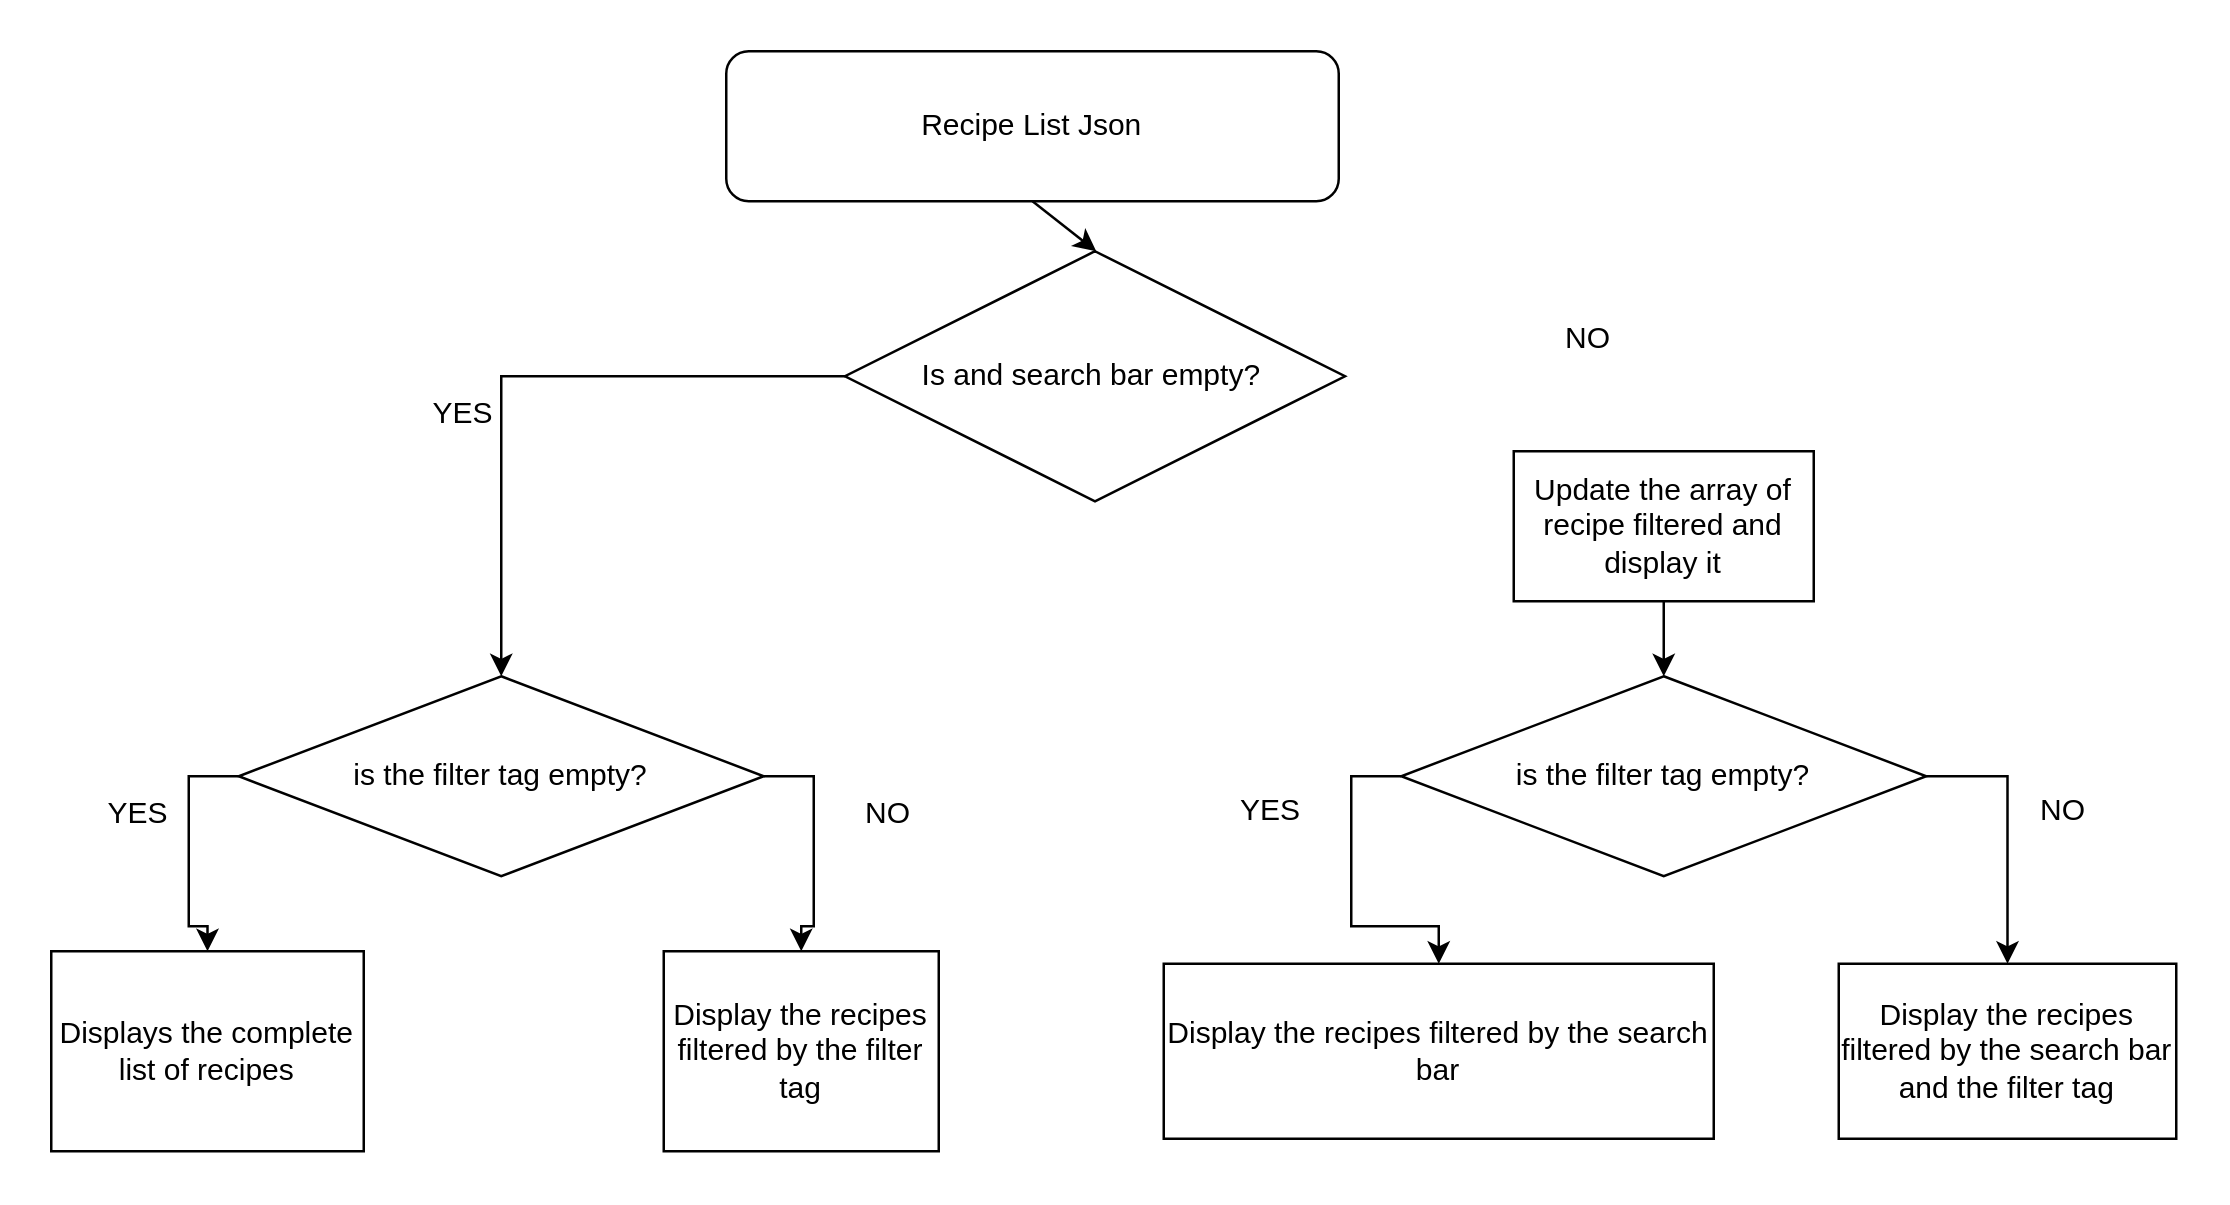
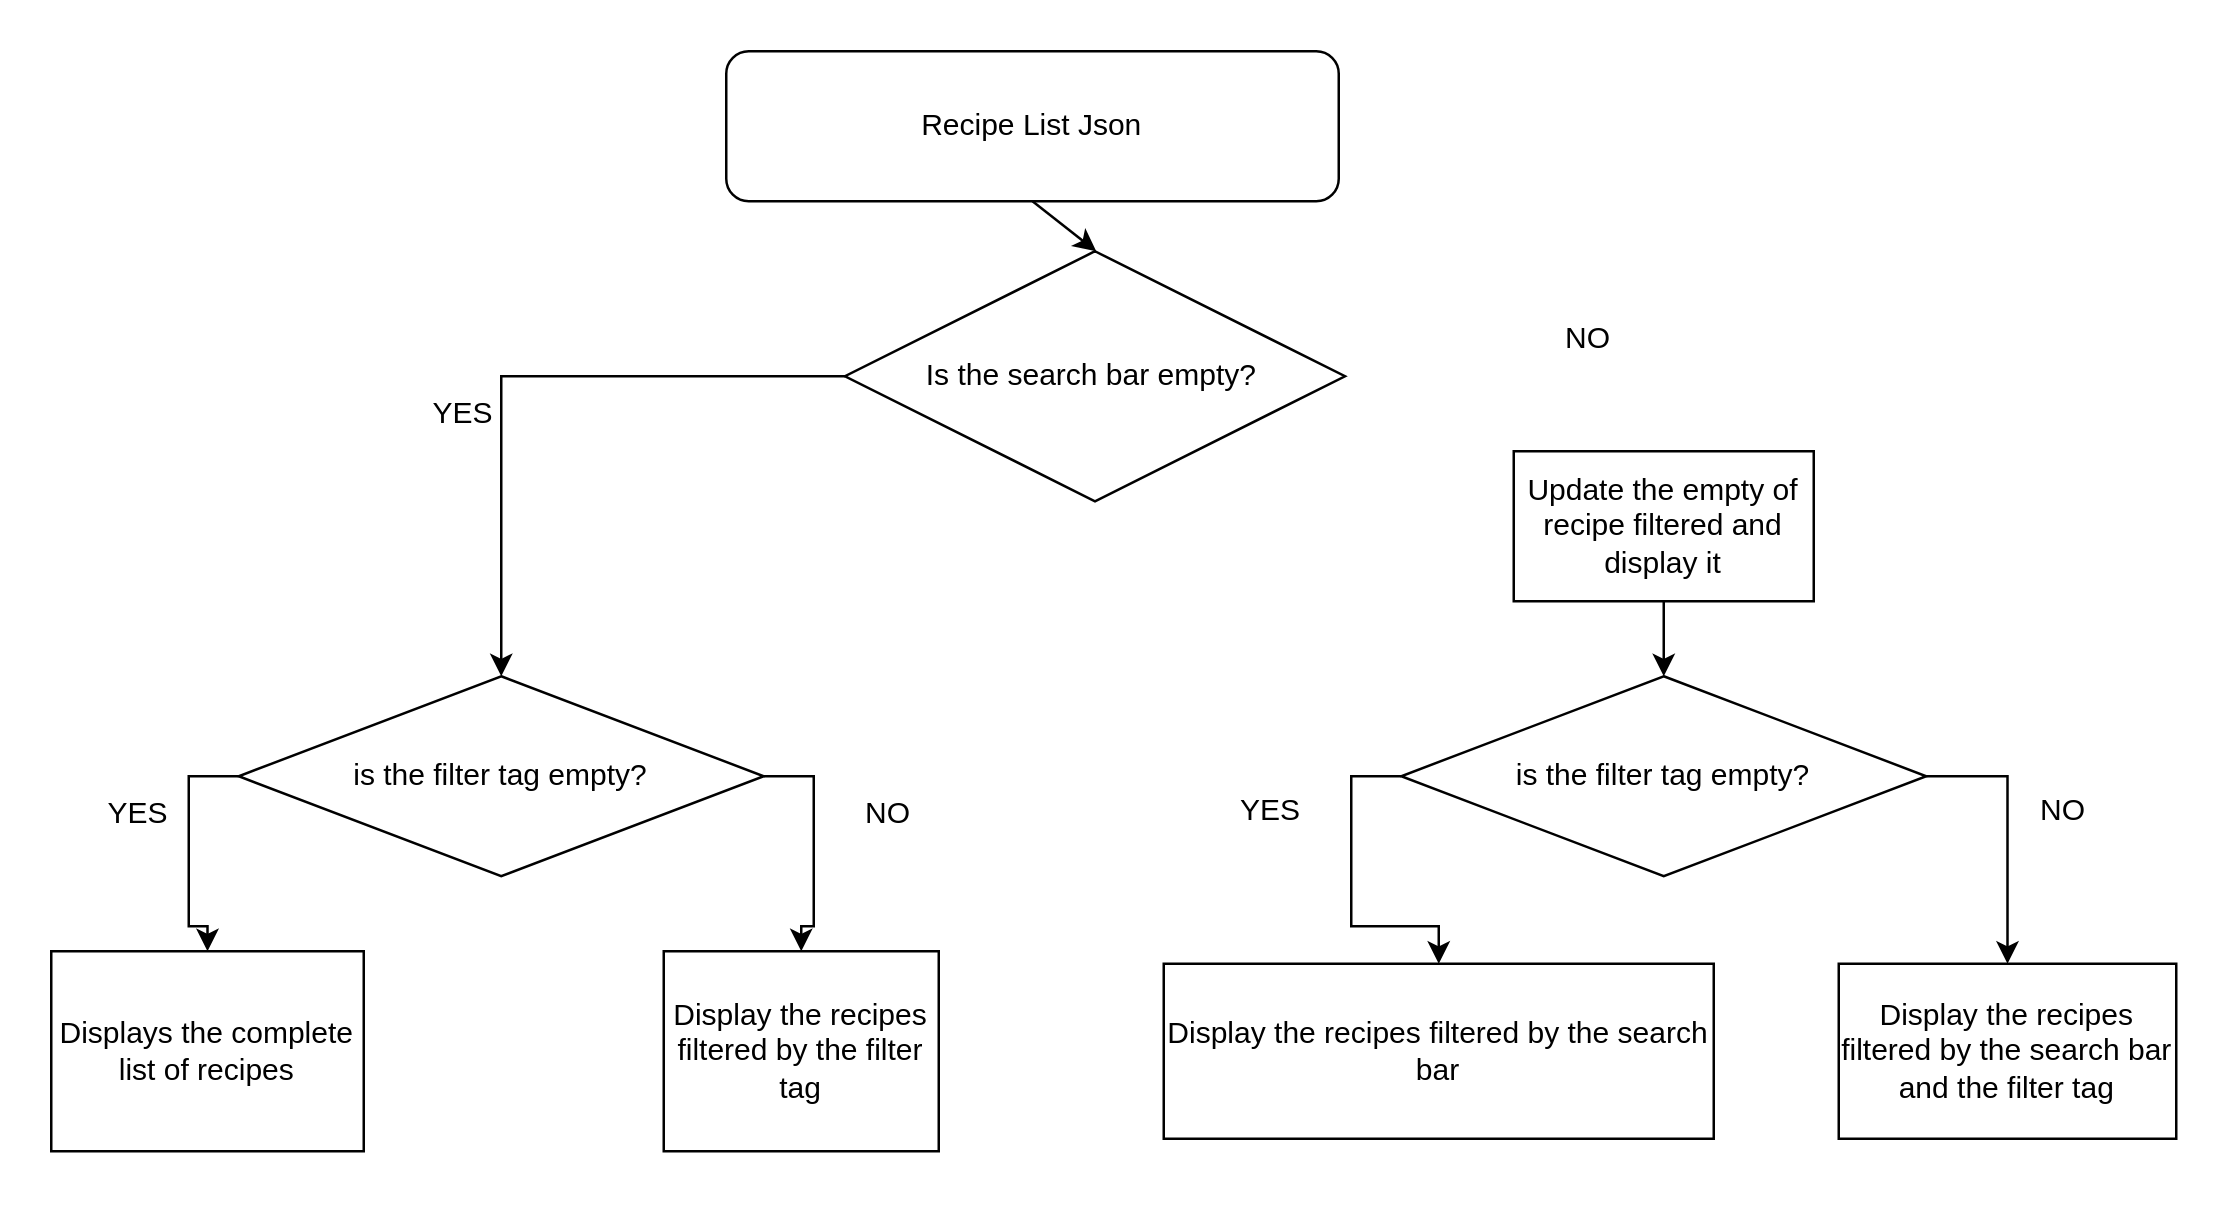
  <mxCell id="0" />
  <mxCell id="1" parent="0" />
  <mxCell id="2" value="Recipe List Json" style="rounded=1;whiteSpace=wrap;html=1;" vertex="1" parent="1"><mxGeometry x="290" y="20" width="245" height="60" as="geometry" /></mxCell>
  <mxCell id="3" value="" style="endArrow=classic;html=1;rounded=0;exitX=0.5;exitY=1;exitDx=0;exitDy=0;" edge="1" parent="1" source="2"><mxGeometry width="50" height="50" relative="1" as="geometry"><mxPoint x="395" y="380" as="sourcePoint" /><mxPoint x="438" y="100" as="targetPoint" /></mxGeometry></mxCell>
  <mxCell id="4" style="edgeStyle=orthogonalEdgeStyle;rounded=0;orthogonalLoop=1;jettySize=auto;html=1;exitX=0;exitY=0.5;exitDx=0;exitDy=0;entryX=0.5;entryY=0;entryDx=0;entryDy=0;" edge="1" parent="1" source="5" target="8"><mxGeometry relative="1" as="geometry" /></mxCell>
- <mxCell id="5" value="Is and search bar empty?&amp;nbsp;" style="rhombus;whiteSpace=wrap;html=1;" vertex="1" parent="1"><mxGeometry x="337.5" y="100" width="200" height="100" as="geometry" /></mxCell>
+ <mxCell id="5" value="Is the search bar empty?&amp;nbsp;" style="rhombus;whiteSpace=wrap;html=1;" vertex="1" parent="1"><mxGeometry x="337.5" y="100" width="200" height="100" as="geometry" /></mxCell>
  <mxCell id="6" style="edgeStyle=orthogonalEdgeStyle;rounded=0;orthogonalLoop=1;jettySize=auto;html=1;exitX=0;exitY=0.5;exitDx=0;exitDy=0;fontColor=#000000;" edge="1" parent="1" source="8" target="11"><mxGeometry relative="1" as="geometry" /></mxCell>
  <mxCell id="7" style="edgeStyle=orthogonalEdgeStyle;rounded=0;orthogonalLoop=1;jettySize=auto;html=1;exitX=1;exitY=0.5;exitDx=0;exitDy=0;entryX=0.5;entryY=0;entryDx=0;entryDy=0;fontColor=#000000;" edge="1" parent="1" source="8" target="20"><mxGeometry relative="1" as="geometry" /></mxCell>
  <mxCell id="8" value="is the filter tag empty?" style="rhombus;whiteSpace=wrap;html=1;" vertex="1" parent="1"><mxGeometry x="95" y="270" width="210" height="80" as="geometry" /></mxCell>
  <mxCell id="9" value="YES" style="text;html=1;strokeColor=none;fillColor=none;align=center;verticalAlign=middle;whiteSpace=wrap;rounded=0;" vertex="1" parent="1"><mxGeometry x="155" y="150" width="60" height="30" as="geometry" /></mxCell>
  <mxCell id="10" value="NO" style="text;html=1;strokeColor=none;fillColor=none;align=center;verticalAlign=middle;whiteSpace=wrap;rounded=0;fontColor=#000000;" vertex="1" parent="1"><mxGeometry x="605" y="120" width="60" height="30" as="geometry" /></mxCell>
  <mxCell id="11" value="Displays the complete list of recipes" style="rounded=0;whiteSpace=wrap;html=1;fontColor=#000000;" vertex="1" parent="1"><mxGeometry x="20" y="380" width="125" height="80" as="geometry" /></mxCell>
  <mxCell id="12" value="YES" style="text;html=1;strokeColor=none;fillColor=none;align=center;verticalAlign=middle;whiteSpace=wrap;rounded=0;fontColor=#000000;" vertex="1" parent="1"><mxGeometry x="25" y="310" width="60" height="30" as="geometry" /></mxCell>
  <mxCell id="13" style="edgeStyle=orthogonalEdgeStyle;rounded=0;orthogonalLoop=1;jettySize=auto;html=1;exitX=0.5;exitY=1;exitDx=0;exitDy=0;fontColor=#000000;" edge="1" parent="1" source="14" target="17"><mxGeometry relative="1" as="geometry" /></mxCell>
- <mxCell id="14" value="Update the array of recipe filtered and display it" style="rounded=0;whiteSpace=wrap;html=1;fontColor=#000000;" vertex="1" parent="1"><mxGeometry x="605" y="180" width="120" height="60" as="geometry" /></mxCell>
+ <mxCell id="14" value="Update the empty of recipe filtered and display it" style="rounded=0;whiteSpace=wrap;html=1;fontColor=#000000;" vertex="1" parent="1"><mxGeometry x="605" y="180" width="120" height="60" as="geometry" /></mxCell>
  <mxCell id="15" style="edgeStyle=orthogonalEdgeStyle;rounded=0;orthogonalLoop=1;jettySize=auto;html=1;exitX=0;exitY=0.5;exitDx=0;exitDy=0;entryX=0.5;entryY=0;entryDx=0;entryDy=0;fontColor=#000000;" edge="1" parent="1" source="17" target="18"><mxGeometry relative="1" as="geometry" /></mxCell>
  <mxCell id="16" style="edgeStyle=orthogonalEdgeStyle;rounded=0;orthogonalLoop=1;jettySize=auto;html=1;exitX=1;exitY=0.5;exitDx=0;exitDy=0;fontColor=#000000;" edge="1" parent="1" source="17" target="19"><mxGeometry relative="1" as="geometry" /></mxCell>
  <mxCell id="17" value="is the filter tag empty?" style="rhombus;whiteSpace=wrap;html=1;" vertex="1" parent="1"><mxGeometry x="560" y="270" width="210" height="80" as="geometry" /></mxCell>
  <mxCell id="18" value="Display the recipes filtered by the search bar" style="whiteSpace=wrap;html=1;" vertex="1" parent="1"><mxGeometry x="465" y="385" width="220" height="70" as="geometry" /></mxCell>
  <mxCell id="19" value="Display the recipes filtered by the search bar and the filter tag" style="rounded=0;whiteSpace=wrap;html=1;fontColor=#000000;" vertex="1" parent="1"><mxGeometry x="735" y="385" width="135" height="70" as="geometry" /></mxCell>
  <mxCell id="20" value="Display the recipes filtered by the filter tag" style="rounded=0;whiteSpace=wrap;html=1;fontColor=#000000;" vertex="1" parent="1"><mxGeometry x="265" y="380" width="110" height="80" as="geometry" /></mxCell>
  <mxCell id="21" value="NO" style="text;html=1;strokeColor=none;fillColor=none;align=center;verticalAlign=middle;whiteSpace=wrap;rounded=0;fontColor=#000000;" vertex="1" parent="1"><mxGeometry x="325" y="310" width="60" height="30" as="geometry" /></mxCell>
  <mxCell id="22" value="YES" style="text;html=1;strokeColor=none;fillColor=none;align=center;verticalAlign=middle;whiteSpace=wrap;rounded=0;" vertex="1" parent="1"><mxGeometry x="477.5" y="309" width="60" height="30" as="geometry" /></mxCell>
  <mxCell id="23" value="NO" style="text;html=1;strokeColor=none;fillColor=none;align=center;verticalAlign=middle;whiteSpace=wrap;rounded=0;fontColor=#000000;" vertex="1" parent="1"><mxGeometry x="795" y="309" width="60" height="30" as="geometry" /></mxCell>
